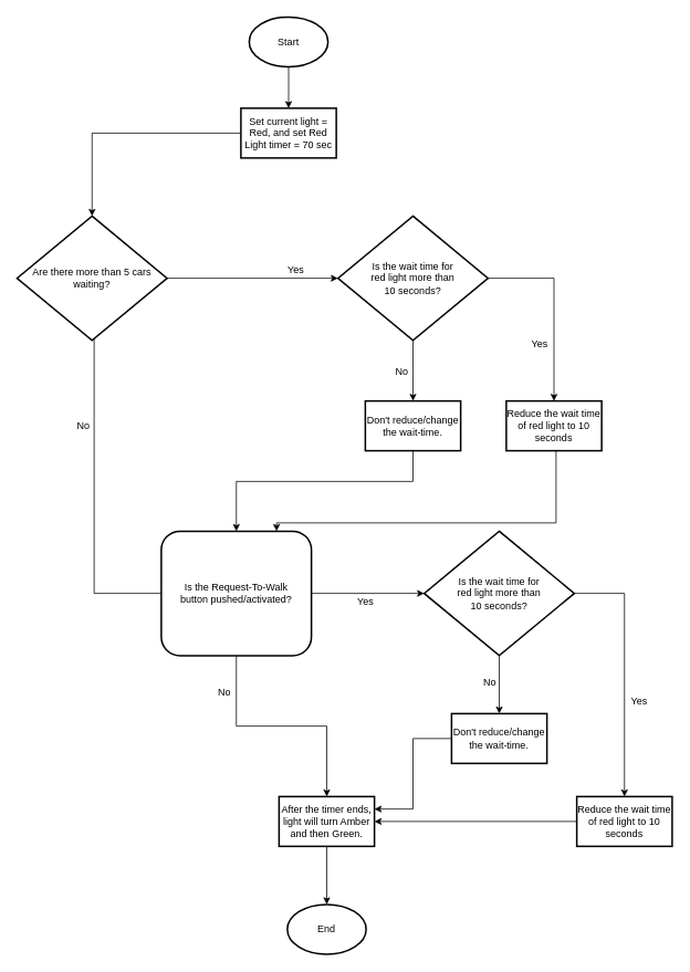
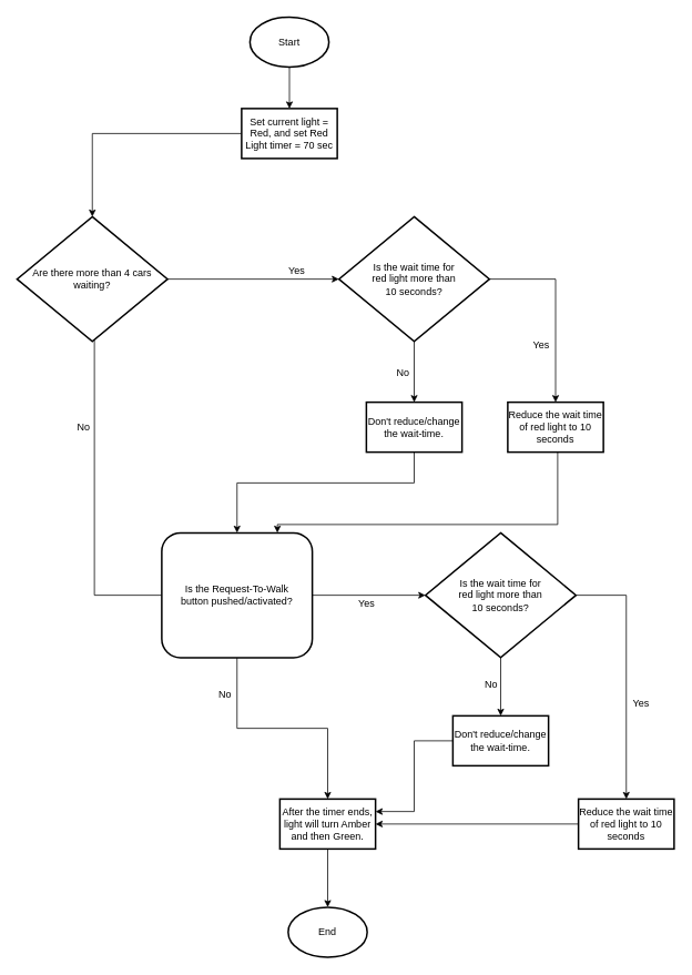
  <mxCell id="0" />
  <mxCell id="1" parent="0" />
  <mxCell id="2" value="" style="edgeStyle=orthogonalEdgeStyle;rounded=0;orthogonalLoop=1;jettySize=auto;html=1;" parent="1" source="3" target="5" edge="1"><mxGeometry relative="1" as="geometry" /></mxCell>
  <mxCell id="3" value="Start" style="strokeWidth=2;html=1;shape=mxgraph.flowchart.start_1;whiteSpace=wrap;" parent="1" vertex="1"><mxGeometry x="300" y="20" width="95" height="60" as="geometry" /></mxCell>
  <mxCell id="4" value="" style="edgeStyle=orthogonalEdgeStyle;rounded=0;orthogonalLoop=1;jettySize=auto;html=1;" parent="1" source="5" target="8" edge="1"><mxGeometry relative="1" as="geometry" /></mxCell>
  <mxCell id="5" value="Set current light = Red, and set Red Light timer = 70 sec" style="whiteSpace=wrap;html=1;strokeWidth=2;" parent="1" vertex="1"><mxGeometry x="290" y="130" width="115" height="60" as="geometry" /></mxCell>
  <mxCell id="6" value="" style="edgeStyle=orthogonalEdgeStyle;rounded=0;orthogonalLoop=1;jettySize=auto;html=1;endArrow=none;" parent="1" source="8" target="12" edge="1"><mxGeometry relative="1" as="geometry"><Array as="points"><mxPoint x="113" y="715" /></Array></mxGeometry></mxCell>
  <mxCell id="7" value="" style="edgeStyle=orthogonalEdgeStyle;rounded=0;orthogonalLoop=1;jettySize=auto;html=1;" parent="1" source="8" target="16" edge="1"><mxGeometry relative="1" as="geometry" /></mxCell>
- <mxCell id="8" value="Are there more than 5 cars waiting?" style="rhombus;whiteSpace=wrap;html=1;strokeWidth=2;" parent="1" vertex="1"><mxGeometry x="20" y="260" width="181" height="150" as="geometry" /></mxCell>
+ <mxCell id="8" value="Are there more than 4 cars waiting?" style="rhombus;whiteSpace=wrap;html=1;strokeWidth=2;" parent="1" vertex="1"><mxGeometry x="20" y="260" width="181" height="150" as="geometry" /></mxCell>
  <mxCell id="9" value="Yes" style="text;html=1;align=center;verticalAlign=middle;resizable=0;points=[];autosize=1;strokeColor=none;fillColor=none;" parent="1" vertex="1"><mxGeometry x="336" y="310" width="40" height="30" as="geometry" /></mxCell>
  <mxCell id="10" style="edgeStyle=orthogonalEdgeStyle;rounded=0;orthogonalLoop=1;jettySize=auto;html=1;entryX=0;entryY=0.5;entryDx=0;entryDy=0;" parent="1" source="12" target="19" edge="1"><mxGeometry relative="1" as="geometry" /></mxCell>
  <mxCell id="11" value="" style="edgeStyle=orthogonalEdgeStyle;rounded=0;orthogonalLoop=1;jettySize=auto;html=1;" parent="1" source="12" target="30" edge="1"><mxGeometry relative="1" as="geometry" /></mxCell>
  <mxCell id="12" value="Is the Request-To-Walk &lt;br&gt;button pushed/activated?" style="whiteSpace=wrap;html=1;strokeWidth=2;rounded=1;" parent="1" vertex="1"><mxGeometry x="194" y="640" width="181" height="150" as="geometry" /></mxCell>
  <mxCell id="13" value="Yes" style="text;html=1;align=center;verticalAlign=middle;resizable=0;points=[];autosize=1;strokeColor=none;fillColor=none;" parent="1" vertex="1"><mxGeometry x="420" y="710" width="40" height="30" as="geometry" /></mxCell>
  <mxCell id="14" value="" style="edgeStyle=orthogonalEdgeStyle;rounded=0;orthogonalLoop=1;jettySize=auto;html=1;" parent="1" source="16" target="21" edge="1"><mxGeometry relative="1" as="geometry" /></mxCell>
  <mxCell id="15" value="" style="edgeStyle=orthogonalEdgeStyle;rounded=0;orthogonalLoop=1;jettySize=auto;html=1;" parent="1" source="16" target="23" edge="1"><mxGeometry relative="1" as="geometry" /></mxCell>
  <mxCell id="16" value="Is the wait time for&lt;br style=&quot;border-color: var(--border-color);&quot;&gt;red&amp;nbsp;light more&amp;nbsp;than&lt;br style=&quot;border-color: var(--border-color);&quot;&gt;10 seconds?" style="rhombus;whiteSpace=wrap;html=1;strokeWidth=2;" parent="1" vertex="1"><mxGeometry x="407" y="260" width="181" height="150" as="geometry" /></mxCell>
  <mxCell id="17" style="edgeStyle=orthogonalEdgeStyle;rounded=0;orthogonalLoop=1;jettySize=auto;html=1;entryX=0.5;entryY=0;entryDx=0;entryDy=0;" parent="1" source="19" target="26" edge="1"><mxGeometry relative="1" as="geometry" /></mxCell>
  <mxCell id="18" value="" style="edgeStyle=orthogonalEdgeStyle;rounded=0;orthogonalLoop=1;jettySize=auto;html=1;" parent="1" source="19" target="35" edge="1"><mxGeometry relative="1" as="geometry" /></mxCell>
  <mxCell id="19" value="Is the wait time for &lt;br&gt;red light more&amp;nbsp;than&lt;br style=&quot;border-color: var(--border-color);&quot;&gt;10 seconds?" style="rhombus;whiteSpace=wrap;html=1;strokeWidth=2;" parent="1" vertex="1"><mxGeometry x="511" y="640" width="181" height="150" as="geometry" /></mxCell>
  <mxCell id="20" style="edgeStyle=orthogonalEdgeStyle;rounded=0;orthogonalLoop=1;jettySize=auto;html=1;entryX=0.5;entryY=0;entryDx=0;entryDy=0;" parent="1" source="21" target="12" edge="1"><mxGeometry relative="1" as="geometry"><Array as="points"><mxPoint x="498" y="580" /><mxPoint x="285" y="580" /></Array></mxGeometry></mxCell>
  <mxCell id="21" value="Don't reduce/change the wait-time." style="whiteSpace=wrap;html=1;strokeWidth=2;" parent="1" vertex="1"><mxGeometry x="440" y="483" width="115" height="60" as="geometry" /></mxCell>
  <mxCell id="22" style="edgeStyle=orthogonalEdgeStyle;rounded=0;orthogonalLoop=1;jettySize=auto;html=1;" parent="1" source="23" target="12" edge="1"><mxGeometry relative="1" as="geometry"><Array as="points"><mxPoint x="670" y="630" /><mxPoint x="333" y="630" /></Array></mxGeometry></mxCell>
  <mxCell id="23" value="Reduce the wait time of red light to 10 seconds" style="whiteSpace=wrap;html=1;strokeWidth=2;" parent="1" vertex="1"><mxGeometry x="610" y="483" width="115" height="60" as="geometry" /></mxCell>
  <mxCell id="24" value="No" style="text;html=1;align=center;verticalAlign=middle;resizable=0;points=[];autosize=1;strokeColor=none;fillColor=none;" parent="1" vertex="1"><mxGeometry x="80" y="498" width="40" height="30" as="geometry" /></mxCell>
  <mxCell id="25" style="edgeStyle=orthogonalEdgeStyle;rounded=0;orthogonalLoop=1;jettySize=auto;html=1;entryX=1;entryY=0.5;entryDx=0;entryDy=0;" parent="1" source="26" target="30" edge="1"><mxGeometry relative="1" as="geometry" /></mxCell>
  <mxCell id="26" value="Reduce the wait time of red light to 10 seconds" style="whiteSpace=wrap;html=1;strokeWidth=2;" parent="1" vertex="1"><mxGeometry x="695" y="960" width="115" height="60" as="geometry" /></mxCell>
  <mxCell id="27" value="Yes" style="text;html=1;align=center;verticalAlign=middle;resizable=0;points=[];autosize=1;strokeColor=none;fillColor=none;" parent="1" vertex="1"><mxGeometry x="630" y="400" width="40" height="30" as="geometry" /></mxCell>
  <mxCell id="28" value="No" style="text;html=1;align=center;verticalAlign=middle;resizable=0;points=[];autosize=1;strokeColor=none;fillColor=none;" parent="1" vertex="1"><mxGeometry x="464" y="433" width="40" height="30" as="geometry" /></mxCell>
  <mxCell id="29" style="edgeStyle=orthogonalEdgeStyle;rounded=0;orthogonalLoop=1;jettySize=auto;html=1;entryX=0.5;entryY=0;entryDx=0;entryDy=0;entryPerimeter=0;" parent="1" source="30" target="32" edge="1"><mxGeometry relative="1" as="geometry" /></mxCell>
  <mxCell id="30" value="After the timer ends, light will turn Amber and then Green." style="whiteSpace=wrap;html=1;strokeWidth=2;" parent="1" vertex="1"><mxGeometry x="336" y="960" width="115" height="60" as="geometry" /></mxCell>
  <mxCell id="31" value="No" style="text;html=1;align=center;verticalAlign=middle;resizable=0;points=[];autosize=1;strokeColor=none;fillColor=none;" parent="1" vertex="1"><mxGeometry x="250" y="820" width="40" height="30" as="geometry" /></mxCell>
  <mxCell id="32" value="End" style="strokeWidth=2;html=1;shape=mxgraph.flowchart.start_1;whiteSpace=wrap;" parent="1" vertex="1"><mxGeometry x="346" y="1090" width="95" height="60" as="geometry" /></mxCell>
  <mxCell id="33" value="Yes" style="text;html=1;align=center;verticalAlign=middle;resizable=0;points=[];autosize=1;strokeColor=none;fillColor=none;" parent="1" vertex="1"><mxGeometry x="750" y="830" width="40" height="30" as="geometry" /></mxCell>
  <mxCell id="34" style="edgeStyle=orthogonalEdgeStyle;rounded=0;orthogonalLoop=1;jettySize=auto;html=1;entryX=1;entryY=0.25;entryDx=0;entryDy=0;" parent="1" source="35" target="30" edge="1"><mxGeometry relative="1" as="geometry" /></mxCell>
  <mxCell id="35" value="Don't reduce/change the wait-time." style="whiteSpace=wrap;html=1;strokeWidth=2;" parent="1" vertex="1"><mxGeometry x="544" y="860" width="115" height="60" as="geometry" /></mxCell>
  <mxCell id="36" value="No" style="text;html=1;align=center;verticalAlign=middle;resizable=0;points=[];autosize=1;strokeColor=none;fillColor=none;" parent="1" vertex="1"><mxGeometry x="570" y="808" width="40" height="30" as="geometry" /></mxCell>
